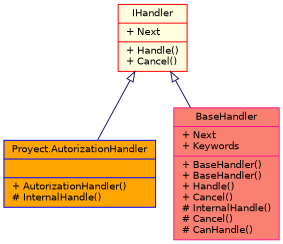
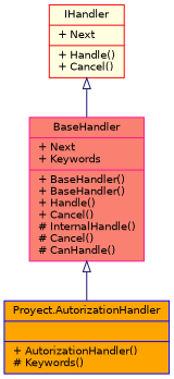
  digraph {
    node [fontname=Helvetica fontsize=10 shape=record style=filled]
    edge [arrowtail=onormal color=midnightblue dir=back fontname=Helvetica fontsize=10 labelfontname=Helvetica labelfontsize=10 style=solid]
-   n1 [color=blue fillcolor=orange fontcolor=black height=0.2 label="{Proyect.AutorizationHandler\n||+ AutorizationHandler()\l# InternalHandle()\l}" width=0.4]
+   n1 [color=blue fillcolor=orange fontcolor=black height=0.2 label="{Proyect.AutorizationHandler\n||+ AutorizationHandler()\l# Keywords()\l}" width=0.4]
    n2 [color=deeppink fillcolor=salmon height=0.2 label="{BaseHandler\n|+ Next\l+ Keywords\l|+ BaseHandler()\l+ BaseHandler()\l+ Handle()\l+ Cancel()\l# InternalHandle()\l# Cancel()\l# CanHandle()\l}" width=0.4]
    n3 [color=red fillcolor=lightyellow height=0.2 label="{IHandler\n|+ Next\l|+ Handle()\l+ Cancel()\l}" width=0.4]
-   n3 -> n1
+   n2 -> n1
    n3 -> n2
  }
